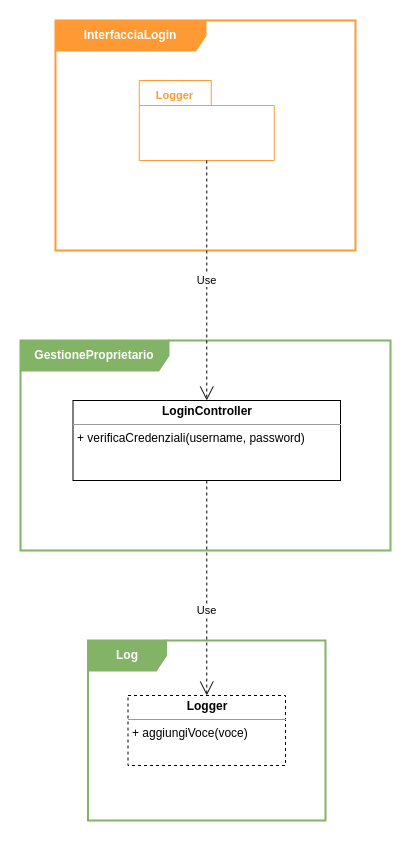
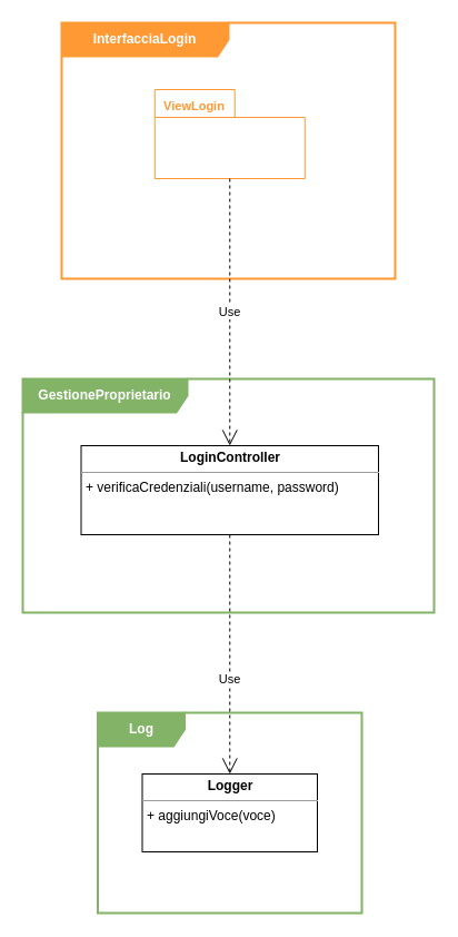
  <mxCell id="0" />
  <mxCell id="1" parent="0" />
  <mxCell id="2" value="InterfacciaLogin" style="shape=umlFrame;whiteSpace=wrap;html=1;pointerEvents=0;width=150;height=30;fillColor=#FF9933;strokeColor=#FF9933;strokeWidth=2;fontStyle=1;fontColor=#FFFFFF;" parent="1" vertex="1"><mxGeometry x="55" y="20" width="300" height="230" as="geometry" /></mxCell>
  <mxCell id="3" value="" style="shape=folder;fontStyle=1;spacingTop=10;tabWidth=72;tabHeight=25;tabPosition=left;html=1;whiteSpace=wrap;strokeColor=#FF9933;" parent="1" vertex="1"><mxGeometry x="138.75" y="80" width="135" height="80" as="geometry" /></mxCell>
- <mxCell id="4" value="Logger" style="text;html=1;align=center;verticalAlign=middle;resizable=0;points=[];autosize=1;strokeColor=none;fillColor=none;fontSize=11;fontStyle=1;fontColor=#FF9933;" parent="1" vertex="1"><mxGeometry x="133.75" y="80" width="80" height="30" as="geometry" /></mxCell>
+ <mxCell id="4" value="ViewLogin" style="text;html=1;align=center;verticalAlign=middle;resizable=0;points=[];autosize=1;strokeColor=none;fillColor=none;fontSize=11;fontStyle=1;fontColor=#FF9933;" parent="1" vertex="1"><mxGeometry x="133.75" y="80" width="80" height="30" as="geometry" /></mxCell>
  <mxCell id="5" value="GestioneProprietario" style="shape=umlFrame;whiteSpace=wrap;html=1;pointerEvents=0;width=148;height=30;fillColor=#82b366;strokeColor=#82b366;strokeWidth=2;fontStyle=1;fontColor=#FFFFFF;" parent="1" vertex="1"><mxGeometry x="20" y="340" width="370" height="210" as="geometry" /></mxCell>
  <mxCell id="6" value="&lt;p style=&quot;margin:0px;margin-top:4px;text-align:center;&quot;&gt;&lt;b&gt;LoginController&lt;/b&gt;&lt;/p&gt;&lt;hr size=&quot;1&quot;&gt;&lt;p style=&quot;margin:0px;margin-left:4px;&quot;&gt;+ verificaCredenziali(username, password)&lt;/p&gt;" style="verticalAlign=top;align=left;overflow=fill;fontSize=12;fontFamily=Helvetica;html=1;whiteSpace=wrap;" parent="1" vertex="1"><mxGeometry x="72.5" y="400" width="267.5" height="80" as="geometry" /></mxCell>
  <mxCell id="7" value="Use" style="endArrow=open;endSize=12;dashed=1;html=1;rounded=0;exitX=0.5;exitY=1;exitDx=0;exitDy=0;exitPerimeter=0;entryX=0.5;entryY=0;entryDx=0;entryDy=0;" parent="1" source="3" target="6" edge="1"><mxGeometry width="160" relative="1" as="geometry"><mxPoint x="140" y="390" as="sourcePoint" /><mxPoint x="300" y="390" as="targetPoint" /><mxPoint as="offset" /></mxGeometry></mxCell>
  <mxCell id="8" value="Log" style="shape=umlFrame;whiteSpace=wrap;html=1;pointerEvents=0;width=78;height=30;fillColor=#82b366;strokeColor=#82b366;strokeWidth=2;fontStyle=1;fontColor=#FFFFFF;" parent="1" vertex="1"><mxGeometry x="87.5" y="640" width="237.5" height="180" as="geometry" /></mxCell>
- <mxCell id="9" value="&lt;p style=&quot;margin:0px;margin-top:4px;text-align:center;&quot;&gt;&lt;b&gt;Logger&lt;/b&gt;&lt;/p&gt;&lt;hr size=&quot;1&quot;&gt;&lt;p style=&quot;margin:0px;margin-left:4px;&quot;&gt;+ aggiungiVoce(voce)&lt;/p&gt;" style="verticalAlign=top;align=left;overflow=fill;fontSize=12;fontFamily=Helvetica;html=1;whiteSpace=wrap;dashed=1;" parent="1" vertex="1"><mxGeometry x="127.5" y="695" width="157.5" height="70" as="geometry" /></mxCell>
+ <mxCell id="9" value="&lt;p style=&quot;margin:0px;margin-top:4px;text-align:center;&quot;&gt;&lt;b&gt;Logger&lt;/b&gt;&lt;/p&gt;&lt;hr size=&quot;1&quot;&gt;&lt;p style=&quot;margin:0px;margin-left:4px;&quot;&gt;+ aggiungiVoce(voce)&lt;/p&gt;" style="verticalAlign=top;align=left;overflow=fill;fontSize=12;fontFamily=Helvetica;html=1;whiteSpace=wrap;" parent="1" vertex="1"><mxGeometry x="127.5" y="695" width="157.5" height="70" as="geometry" /></mxCell>
  <mxCell id="10" value="Use" style="endArrow=open;endSize=12;dashed=1;html=1;rounded=0;exitX=0.5;exitY=1;exitDx=0;exitDy=0;entryX=0.5;entryY=0;entryDx=0;entryDy=0;" parent="1" source="6" target="9" edge="1"><mxGeometry x="0.209" width="160" relative="1" as="geometry"><mxPoint x="655" y="503" as="sourcePoint" /><mxPoint x="743" y="810" as="targetPoint" /><mxPoint as="offset" /></mxGeometry></mxCell>
